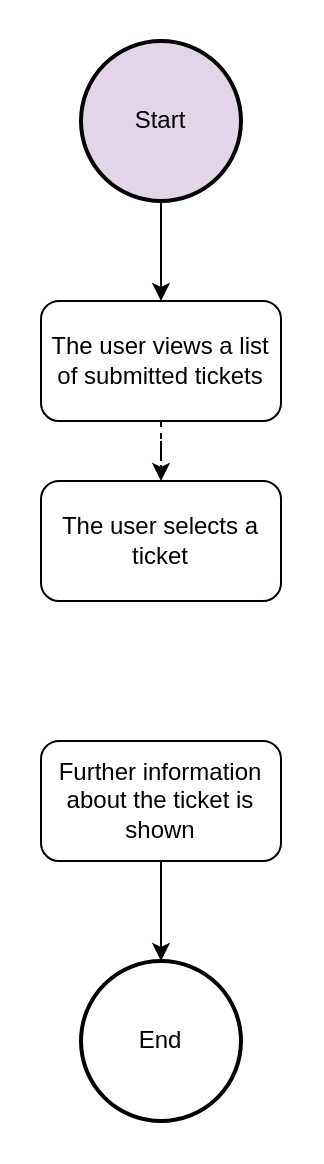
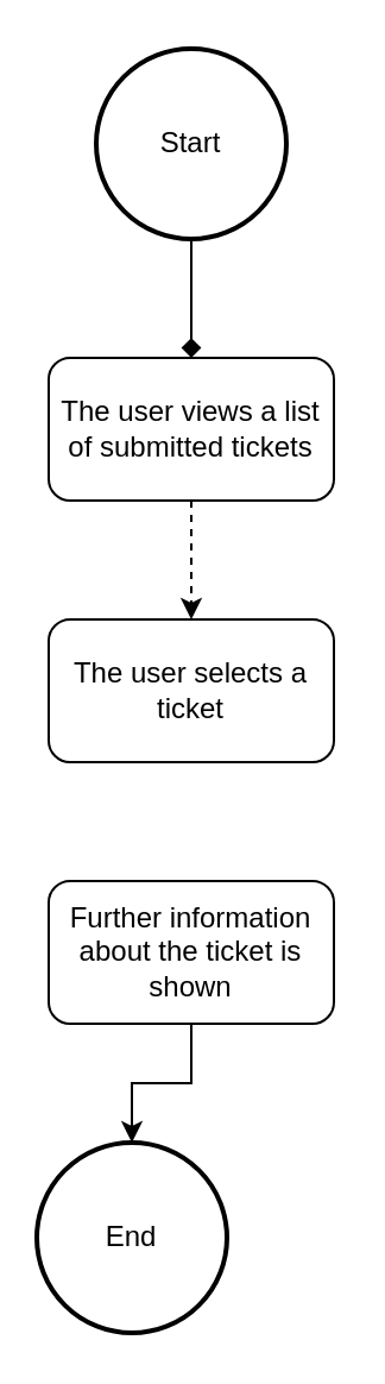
  <mxCell id="0" />
  <mxCell id="1" parent="0" />
- <mxCell id="2" style="edgeStyle=orthogonalEdgeStyle;rounded=0;orthogonalLoop=1;jettySize=auto;html=1;" edge="1" parent="1" source="3" target="6"><mxGeometry relative="1" as="geometry" /></mxCell>
- <mxCell id="3" value="Start" style="ellipse;whiteSpace=wrap;html=1;aspect=fixed;strokeWidth=2;fillColor=#e1d5e7;" vertex="1" parent="1"><mxGeometry x="40" y="20" width="80" height="80" as="geometry" /></mxCell>
- <mxCell id="4" value="End" style="ellipse;whiteSpace=wrap;html=1;aspect=fixed;strokeWidth=2;" vertex="1" parent="1"><mxGeometry x="40" y="480" width="80" height="80" as="geometry" /></mxCell>
+ <mxCell id="2" style="edgeStyle=orthogonalEdgeStyle;rounded=0;orthogonalLoop=1;jettySize=auto;html=1;endArrow=diamond;" edge="1" parent="1" source="3" target="6"><mxGeometry relative="1" as="geometry" /></mxCell>
+ <mxCell id="3" value="Start" style="ellipse;whiteSpace=wrap;html=1;aspect=fixed;strokeWidth=2;" vertex="1" parent="1"><mxGeometry x="40" y="20" width="80" height="80" as="geometry" /></mxCell>
+ <mxCell id="4" value="End" style="ellipse;whiteSpace=wrap;html=1;aspect=fixed;strokeWidth=2;" vertex="1" parent="1"><mxGeometry x="15" y="480" width="80" height="80" as="geometry" /></mxCell>
  <mxCell id="5" style="edgeStyle=orthogonalEdgeStyle;rounded=0;orthogonalLoop=1;jettySize=auto;html=1;dashed=1;" edge="1" parent="1" source="6" target="7"><mxGeometry relative="1" as="geometry" /></mxCell>
  <mxCell id="6" value="The user views a list of submitted tickets" style="rounded=1;whiteSpace=wrap;html=1;" vertex="1" parent="1"><mxGeometry x="20" y="150" width="120" height="60" as="geometry" /></mxCell>
- <mxCell id="7" value="The user selects a ticket" style="rounded=1;whiteSpace=wrap;html=1;" vertex="1" parent="1"><mxGeometry x="20" y="240" width="120" height="60" as="geometry" /></mxCell>
+ <mxCell id="7" value="The user selects a ticket" style="rounded=1;whiteSpace=wrap;html=1;" vertex="1" parent="1"><mxGeometry x="20" y="260" width="120" height="60" as="geometry" /></mxCell>
  <mxCell id="8" style="edgeStyle=orthogonalEdgeStyle;rounded=0;orthogonalLoop=1;jettySize=auto;html=1;entryX=0.5;entryY=0;entryDx=0;entryDy=0;" edge="1" parent="1" source="9" target="4"><mxGeometry relative="1" as="geometry" /></mxCell>
  <mxCell id="9" value="Further information about the ticket is shown" style="rounded=1;whiteSpace=wrap;html=1;" vertex="1" parent="1"><mxGeometry x="20" y="370" width="120" height="60" as="geometry" /></mxCell>
